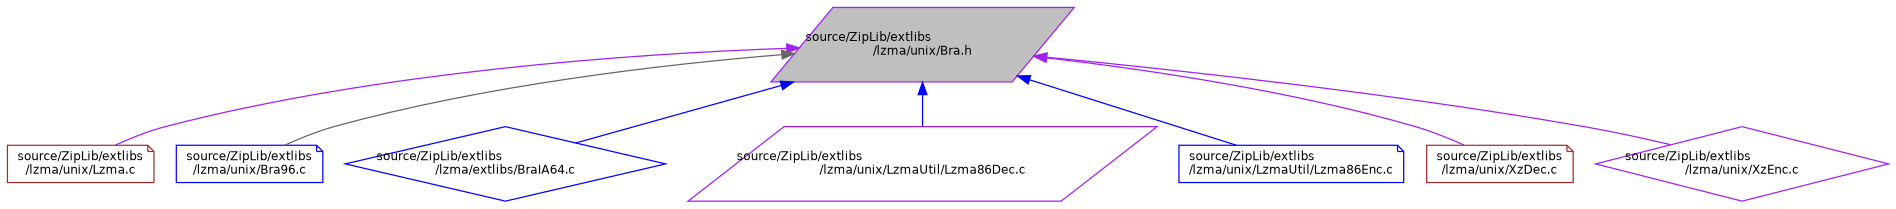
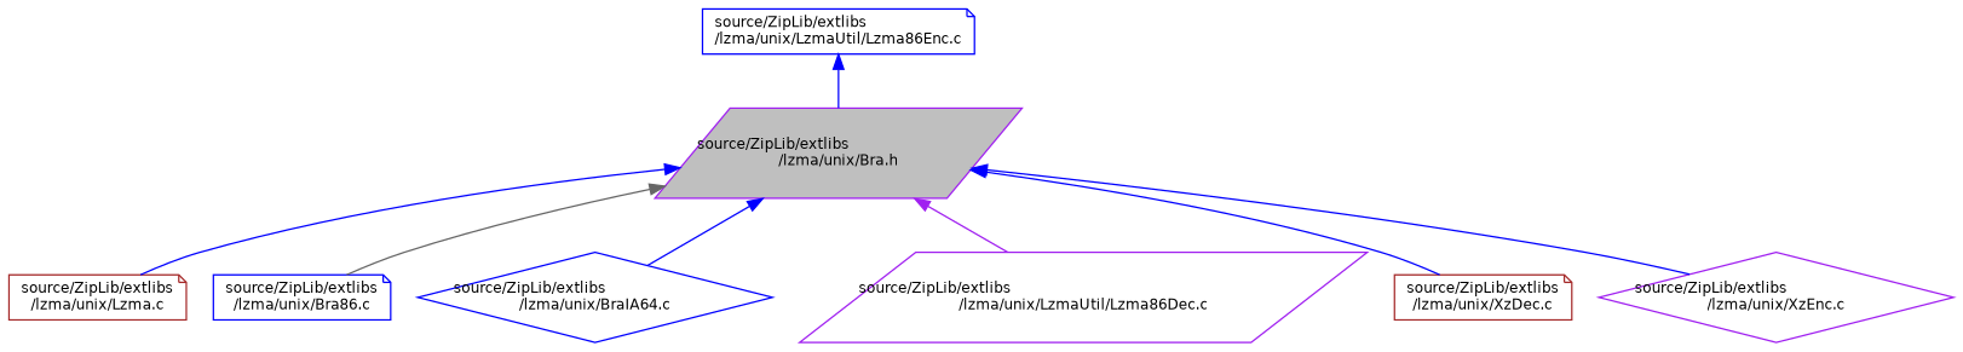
  digraph {
    node [color=purple fillcolor=white fontname=Helvetica fontsize=10 shape=note style=filled]
    edge [color=blue dir=back fontname=Helvetica fontsize=10 labelfontname=Helvetica labelfontsize=10 style=solid]
    n1 [fillcolor=grey75 fontcolor=black height=0.2 label="source/ZipLib/extlibs\l/lzma/unix/Bra.h" shape=parallelogram width=0.4]
    n2 [color=brown height=0.2 label="source/ZipLib/extlibs\l/lzma/unix/Lzma.c" width=0.4]
-   n3 [color=blue height=0.2 label="source/ZipLib/extlibs\l/lzma/unix/Bra96.c" width=0.4]
-   n4 [color=blue height=0.2 label="source/ZipLib/extlibs\l/lzma/extlibs/BraIA64.c" shape=diamond width=0.4]
+   n3 [color=blue height=0.2 label="source/ZipLib/extlibs\l/lzma/unix/Bra86.c" width=0.4]
+   n4 [color=blue height=0.2 label="source/ZipLib/extlibs\l/lzma/unix/BraIA64.c" shape=diamond width=0.4]
    n5 [height=0.2 label="source/ZipLib/extlibs\l/lzma/unix/LzmaUtil/Lzma86Dec.c" shape=parallelogram width=0.4]
    n6 [color=blue height=0.2 label="source/ZipLib/extlibs\l/lzma/unix/LzmaUtil/Lzma86Enc.c" width=0.4]
    n7 [color=brown height=0.2 label="source/ZipLib/extlibs\l/lzma/unix/XzDec.c" width=0.4]
    n8 [height=0.2 label="source/ZipLib/extlibs\l/lzma/unix/XzEnc.c" shape=diamond width=0.4]
-   n1 -> n2 [color=purple]
+   n1 -> n2
    n1 -> n3 [color=gray40]
    n1 -> n4
-   n1 -> n5
-   n1 -> n6
-   n1 -> n7 [color=purple]
-   n1 -> n8 [color=purple]
+   n1 -> n5 [color=purple]
+   n6 -> n1
+   n1 -> n7
+   n1 -> n8
  }
